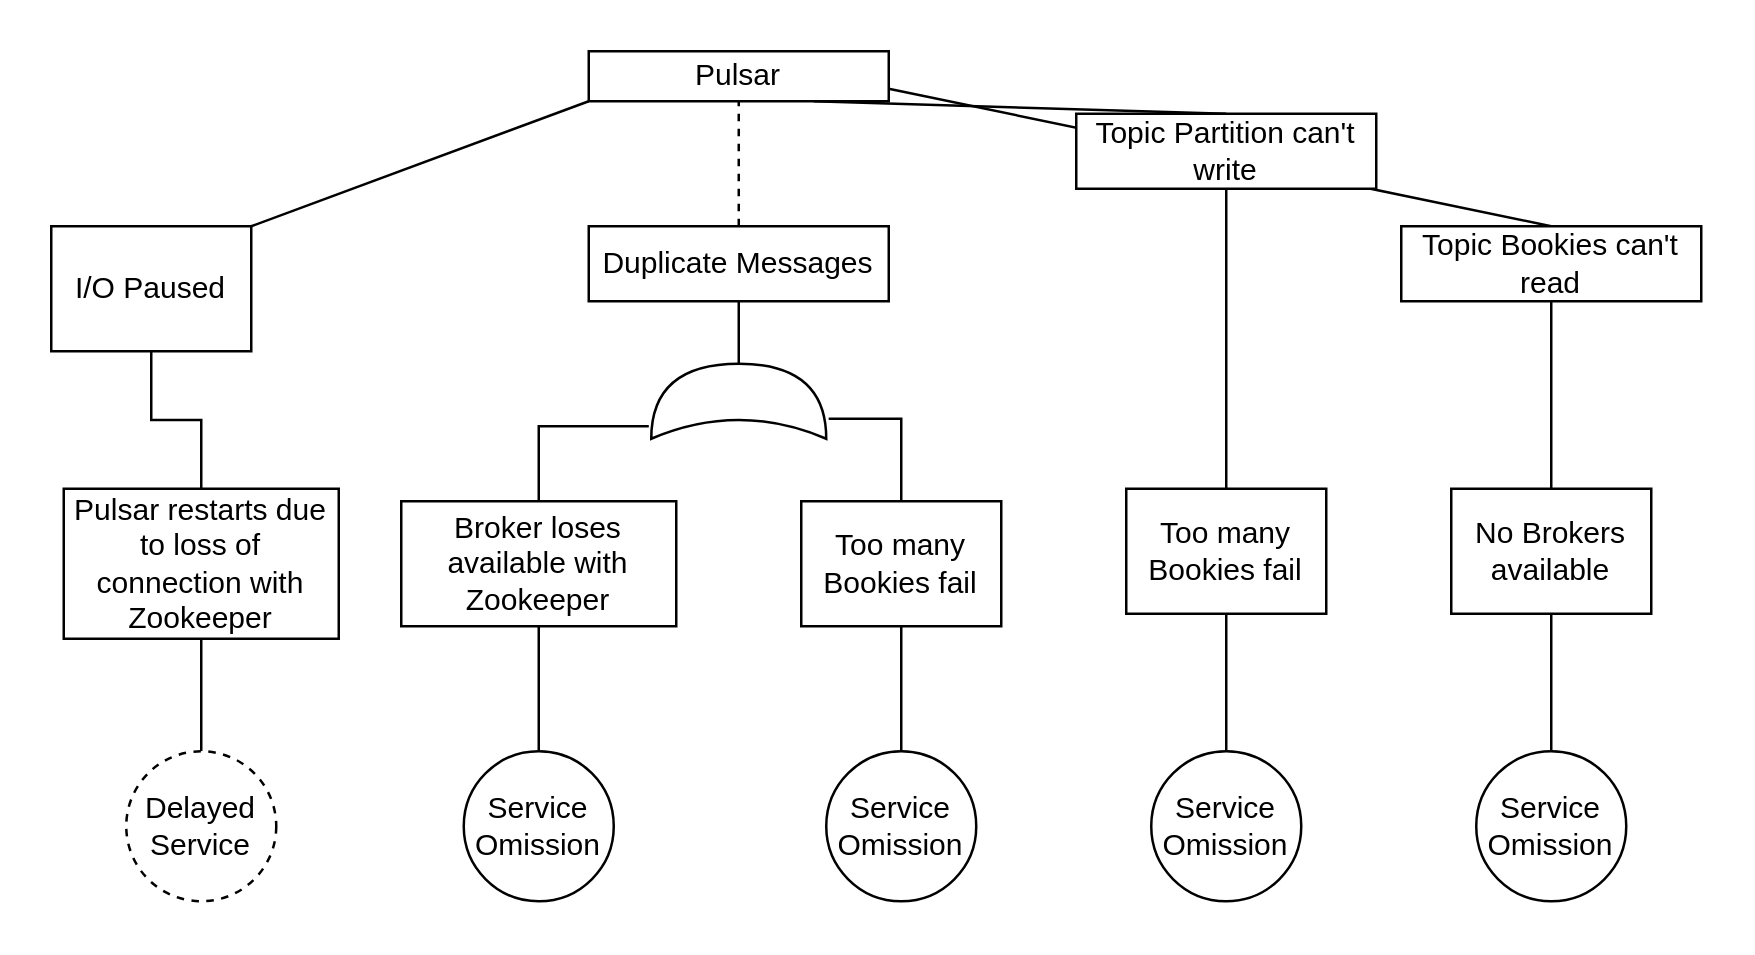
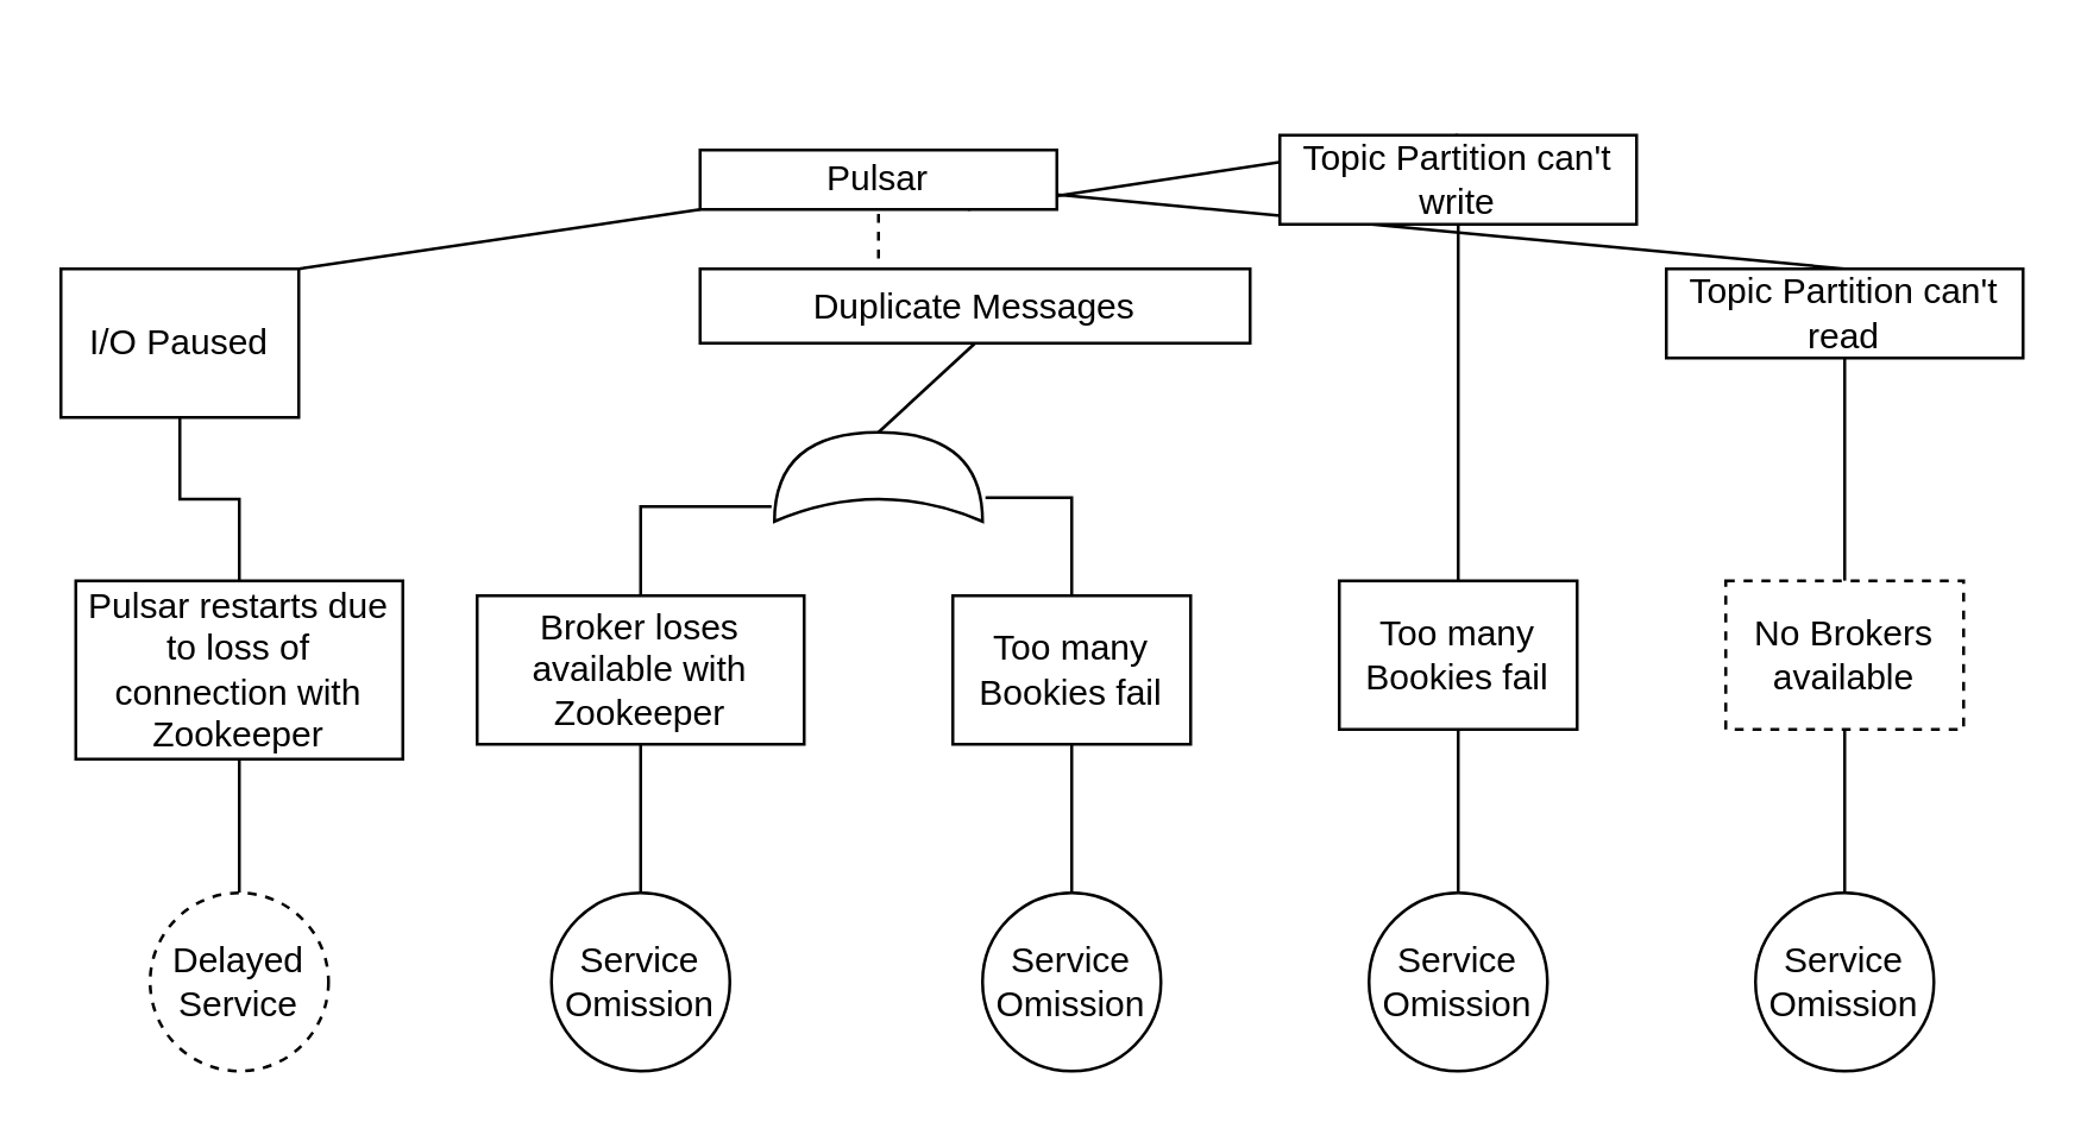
  <mxCell id="0" />
  <mxCell id="1" parent="0" />
  <mxCell id="2" style="edgeStyle=none;rounded=0;orthogonalLoop=1;jettySize=auto;html=1;exitX=0.75;exitY=1;exitDx=0;exitDy=0;entryX=0.5;entryY=0;entryDx=0;entryDy=0;endArrow=none;endFill=0;" edge="1" parent="1" source="4" target="24"><mxGeometry relative="1" as="geometry" /></mxCell>
  <mxCell id="3" style="edgeStyle=none;rounded=0;orthogonalLoop=1;jettySize=auto;html=1;exitX=1;exitY=0.75;exitDx=0;exitDy=0;entryX=0.5;entryY=0;entryDx=0;entryDy=0;endArrow=none;endFill=0;" edge="1" parent="1" source="4" target="29"><mxGeometry relative="1" as="geometry" /></mxCell>
- <mxCell id="4" value="Pulsar" style="rounded=0;whiteSpace=wrap;html=1;" parent="1" vertex="1"><mxGeometry x="235" y="20" width="120" height="20" as="geometry" /></mxCell>
+ <mxCell id="4" value="Pulsar" style="rounded=0;whiteSpace=wrap;html=1;" parent="1" vertex="1"><mxGeometry x="235" y="50" width="120" height="20" as="geometry" /></mxCell>
  <mxCell id="5" style="edgeStyle=none;rounded=0;orthogonalLoop=1;jettySize=auto;html=1;exitX=0.5;exitY=1;exitDx=0;exitDy=0;entryX=1;entryY=0.5;entryDx=0;entryDy=0;entryPerimeter=0;endArrow=none;endFill=0;" edge="1" parent="1" source="7" target="8"><mxGeometry relative="1" as="geometry" /></mxCell>
  <mxCell id="6" style="edgeStyle=orthogonalEdgeStyle;rounded=0;orthogonalLoop=1;jettySize=auto;html=1;exitX=0.5;exitY=0;exitDx=0;exitDy=0;entryX=0.5;entryY=1;entryDx=0;entryDy=0;endArrow=none;endFill=0;dashed=1;" edge="1" parent="1" source="7" target="4"><mxGeometry relative="1" as="geometry" /></mxCell>
- <mxCell id="7" value="Duplicate Messages" style="rounded=0;whiteSpace=wrap;html=1;" vertex="1" parent="1"><mxGeometry x="235" y="90" width="120" height="30" as="geometry" /></mxCell>
+ <mxCell id="7" value="Duplicate Messages" style="rounded=0;whiteSpace=wrap;html=1;" vertex="1" parent="1"><mxGeometry x="235" y="90" width="185" height="25" as="geometry" /></mxCell>
  <mxCell id="8" value="" style="shape=xor;whiteSpace=wrap;html=1;rotation=-90;" vertex="1" parent="1"><mxGeometry x="280" y="125" width="30" height="70" as="geometry" /></mxCell>
  <mxCell id="9" style="edgeStyle=orthogonalEdgeStyle;rounded=0;orthogonalLoop=1;jettySize=auto;html=1;exitX=0.5;exitY=0;exitDx=0;exitDy=0;entryX=0.167;entryY=-0.014;entryDx=0;entryDy=0;entryPerimeter=0;endArrow=none;endFill=0;" edge="1" parent="1" source="11" target="8"><mxGeometry relative="1" as="geometry" /></mxCell>
  <mxCell id="10" style="edgeStyle=orthogonalEdgeStyle;rounded=0;orthogonalLoop=1;jettySize=auto;html=1;exitX=0.5;exitY=1;exitDx=0;exitDy=0;entryX=0.5;entryY=0;entryDx=0;entryDy=0;endArrow=none;endFill=0;" edge="1" parent="1" source="11" target="12"><mxGeometry relative="1" as="geometry" /></mxCell>
  <mxCell id="11" value="Broker loses available with Zookeeper" style="rounded=0;whiteSpace=wrap;html=1;" vertex="1" parent="1"><mxGeometry x="160" y="200" width="110" height="50" as="geometry" /></mxCell>
  <mxCell id="12" value="Service Omission" style="ellipse;whiteSpace=wrap;html=1;aspect=fixed;" vertex="1" parent="1"><mxGeometry x="185" y="300" width="60" height="60" as="geometry" /></mxCell>
  <mxCell id="13" style="edgeStyle=orthogonalEdgeStyle;rounded=0;orthogonalLoop=1;jettySize=auto;html=1;exitX=0.5;exitY=0;exitDx=0;exitDy=0;entryX=0.267;entryY=1.014;entryDx=0;entryDy=0;entryPerimeter=0;endArrow=none;endFill=0;" edge="1" parent="1" source="14" target="8"><mxGeometry relative="1" as="geometry" /></mxCell>
  <mxCell id="14" value="Too many Bookies fail" style="rounded=0;whiteSpace=wrap;html=1;" vertex="1" parent="1"><mxGeometry x="320" y="200" width="80" height="50" as="geometry" /></mxCell>
  <mxCell id="15" style="edgeStyle=orthogonalEdgeStyle;rounded=0;orthogonalLoop=1;jettySize=auto;html=1;exitX=0.5;exitY=0;exitDx=0;exitDy=0;entryX=0.5;entryY=1;entryDx=0;entryDy=0;endArrow=none;endFill=0;" edge="1" parent="1" source="16" target="14"><mxGeometry relative="1" as="geometry" /></mxCell>
  <mxCell id="16" value="Service Omission" style="ellipse;whiteSpace=wrap;html=1;aspect=fixed;" vertex="1" parent="1"><mxGeometry x="330" y="300" width="60" height="60" as="geometry" /></mxCell>
  <mxCell id="17" style="edgeStyle=orthogonalEdgeStyle;rounded=0;orthogonalLoop=1;jettySize=auto;html=1;exitX=0.5;exitY=1;exitDx=0;exitDy=0;entryX=0.5;entryY=0;entryDx=0;entryDy=0;endArrow=none;endFill=0;" edge="1" parent="1" source="19" target="21"><mxGeometry relative="1" as="geometry" /></mxCell>
  <mxCell id="18" style="rounded=0;orthogonalLoop=1;jettySize=auto;html=1;exitX=1;exitY=0;exitDx=0;exitDy=0;entryX=0;entryY=1;entryDx=0;entryDy=0;endArrow=none;endFill=0;" edge="1" parent="1" source="19" target="4"><mxGeometry relative="1" as="geometry" /></mxCell>
  <mxCell id="19" value="I/O Paused" style="rounded=0;whiteSpace=wrap;html=1;" vertex="1" parent="1"><mxGeometry x="20" y="90" width="80" height="50" as="geometry" /></mxCell>
  <mxCell id="20" style="edgeStyle=orthogonalEdgeStyle;rounded=0;orthogonalLoop=1;jettySize=auto;html=1;exitX=0.5;exitY=1;exitDx=0;exitDy=0;entryX=0.5;entryY=0;entryDx=0;entryDy=0;endArrow=none;endFill=0;" edge="1" parent="1" source="21" target="22"><mxGeometry relative="1" as="geometry" /></mxCell>
  <mxCell id="21" value="Pulsar restarts due to loss of connection with Zookeeper" style="rounded=0;whiteSpace=wrap;html=1;" vertex="1" parent="1"><mxGeometry x="25" y="195" width="110" height="60" as="geometry" /></mxCell>
  <mxCell id="22" value="Delayed Service" style="ellipse;whiteSpace=wrap;html=1;aspect=fixed;dashed=1;" vertex="1" parent="1"><mxGeometry x="50" y="300" width="60" height="60" as="geometry" /></mxCell>
  <mxCell id="23" style="edgeStyle=none;rounded=0;orthogonalLoop=1;jettySize=auto;html=1;exitX=0.5;exitY=1;exitDx=0;exitDy=0;entryX=0.5;entryY=0;entryDx=0;entryDy=0;endArrow=none;endFill=0;" edge="1" parent="1" source="24" target="26"><mxGeometry relative="1" as="geometry" /></mxCell>
  <mxCell id="24" value="Topic Partition can't write" style="rounded=0;whiteSpace=wrap;html=1;" vertex="1" parent="1"><mxGeometry x="430" y="45" width="120" height="30" as="geometry" /></mxCell>
  <mxCell id="25" style="edgeStyle=none;rounded=0;orthogonalLoop=1;jettySize=auto;html=1;exitX=0.5;exitY=1;exitDx=0;exitDy=0;entryX=0.5;entryY=0;entryDx=0;entryDy=0;endArrow=none;endFill=0;" edge="1" parent="1" source="26" target="27"><mxGeometry relative="1" as="geometry" /></mxCell>
  <mxCell id="26" value="Too many Bookies fail" style="rounded=0;whiteSpace=wrap;html=1;" vertex="1" parent="1"><mxGeometry x="450" y="195" width="80" height="50" as="geometry" /></mxCell>
  <mxCell id="27" value="Service Omission" style="ellipse;whiteSpace=wrap;html=1;aspect=fixed;" vertex="1" parent="1"><mxGeometry x="460" y="300" width="60" height="60" as="geometry" /></mxCell>
  <mxCell id="28" style="edgeStyle=none;rounded=0;orthogonalLoop=1;jettySize=auto;html=1;exitX=0.5;exitY=1;exitDx=0;exitDy=0;endArrow=none;endFill=0;" edge="1" parent="1" source="29" target="31"><mxGeometry relative="1" as="geometry" /></mxCell>
- <mxCell id="29" value="Topic Bookies can't read" style="rounded=0;whiteSpace=wrap;html=1;" vertex="1" parent="1"><mxGeometry x="560" y="90" width="120" height="30" as="geometry" /></mxCell>
+ <mxCell id="29" value="Topic Partition can't read" style="rounded=0;whiteSpace=wrap;html=1;" vertex="1" parent="1"><mxGeometry x="560" y="90" width="120" height="30" as="geometry" /></mxCell>
  <mxCell id="30" style="edgeStyle=none;rounded=0;orthogonalLoop=1;jettySize=auto;html=1;exitX=0.5;exitY=1;exitDx=0;exitDy=0;entryX=0.5;entryY=0;entryDx=0;entryDy=0;endArrow=none;endFill=0;" edge="1" parent="1" source="31" target="32"><mxGeometry relative="1" as="geometry" /></mxCell>
- <mxCell id="31" value="No Brokers available" style="rounded=0;whiteSpace=wrap;html=1;" vertex="1" parent="1"><mxGeometry x="580" y="195" width="80" height="50" as="geometry" /></mxCell>
+ <mxCell id="31" value="No Brokers available" style="rounded=0;whiteSpace=wrap;html=1;dashed=1;" vertex="1" parent="1"><mxGeometry x="580" y="195" width="80" height="50" as="geometry" /></mxCell>
  <mxCell id="32" value="Service Omission" style="ellipse;whiteSpace=wrap;html=1;aspect=fixed;" vertex="1" parent="1"><mxGeometry x="590" y="300" width="60" height="60" as="geometry" /></mxCell>
